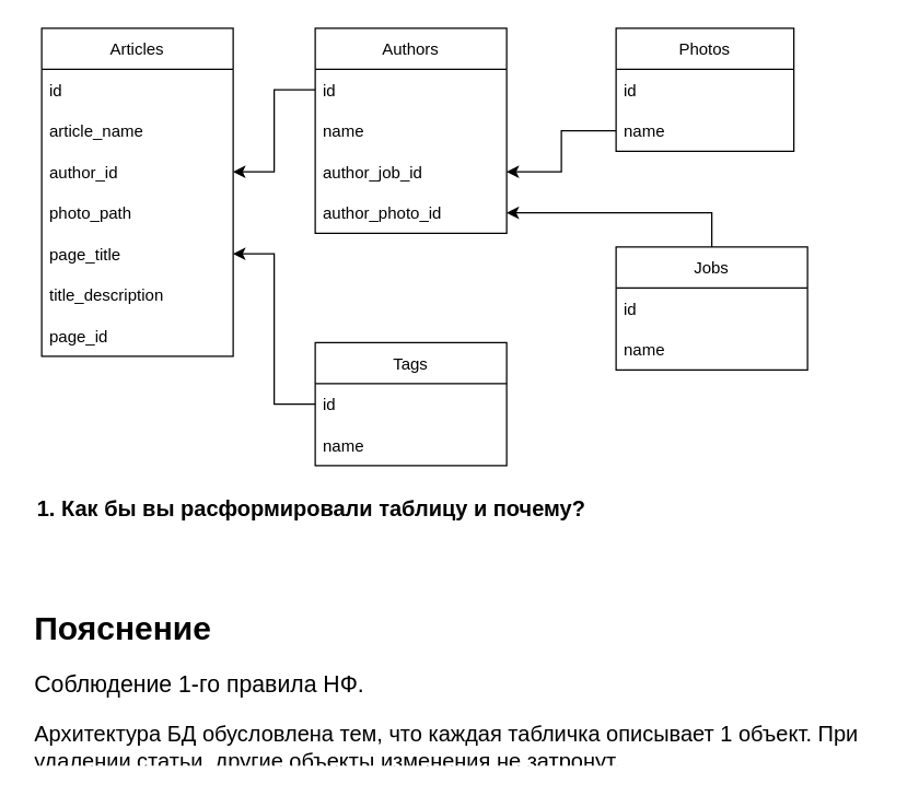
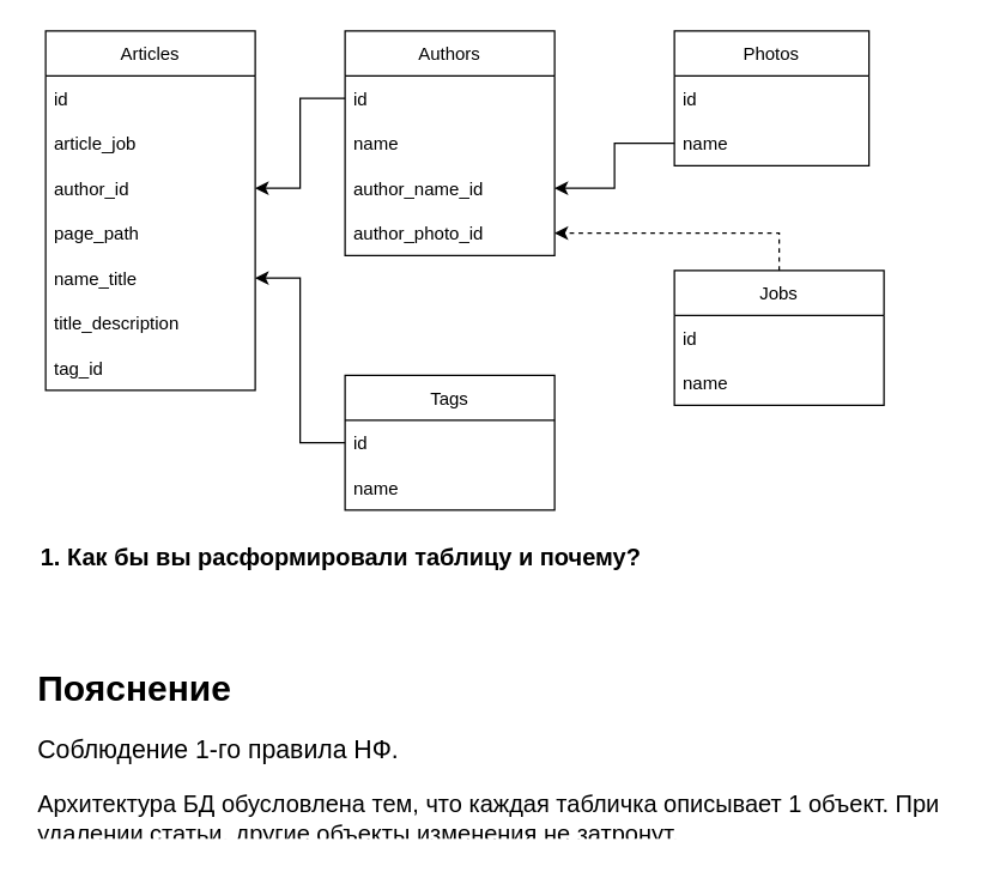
  <mxCell id="0" />
  <mxCell id="1" parent="0" />
  <mxCell id="2" value="Articles" style="swimlane;fontStyle=0;childLayout=stackLayout;horizontal=1;startSize=30;horizontalStack=0;resizeParent=1;resizeParentMax=0;resizeLast=0;collapsible=1;marginBottom=0;" parent="1" vertex="1"><mxGeometry x="30" y="20" width="140" height="240" as="geometry" /></mxCell>
  <mxCell id="3" value="id" style="text;strokeColor=none;fillColor=none;align=left;verticalAlign=middle;spacingLeft=4;spacingRight=4;overflow=hidden;points=[[0,0.5],[1,0.5]];portConstraint=eastwest;rotatable=0;" parent="2" vertex="1"><mxGeometry y="30" width="140" height="30" as="geometry" /></mxCell>
- <mxCell id="4" value="article_name" style="text;strokeColor=none;fillColor=none;align=left;verticalAlign=middle;spacingLeft=4;spacingRight=4;overflow=hidden;points=[[0,0.5],[1,0.5]];portConstraint=eastwest;rotatable=0;" parent="2" vertex="1"><mxGeometry y="60" width="140" height="30" as="geometry" /></mxCell>
+ <mxCell id="4" value="article_job" style="text;strokeColor=none;fillColor=none;align=left;verticalAlign=middle;spacingLeft=4;spacingRight=4;overflow=hidden;points=[[0,0.5],[1,0.5]];portConstraint=eastwest;rotatable=0;" parent="2" vertex="1"><mxGeometry y="60" width="140" height="30" as="geometry" /></mxCell>
  <mxCell id="5" value="author_id" style="text;strokeColor=none;fillColor=none;align=left;verticalAlign=middle;spacingLeft=4;spacingRight=4;overflow=hidden;points=[[0,0.5],[1,0.5]];portConstraint=eastwest;rotatable=0;" parent="2" vertex="1"><mxGeometry y="90" width="140" height="30" as="geometry" /></mxCell>
- <mxCell id="6" value="photo_path" style="text;strokeColor=none;fillColor=none;align=left;verticalAlign=middle;spacingLeft=4;spacingRight=4;overflow=hidden;points=[[0,0.5],[1,0.5]];portConstraint=eastwest;rotatable=0;" parent="2" vertex="1"><mxGeometry y="120" width="140" height="30" as="geometry" /></mxCell>
- <mxCell id="7" value="page_title" style="text;strokeColor=none;fillColor=none;align=left;verticalAlign=middle;spacingLeft=4;spacingRight=4;overflow=hidden;points=[[0,0.5],[1,0.5]];portConstraint=eastwest;rotatable=0;" parent="2" vertex="1"><mxGeometry y="150" width="140" height="30" as="geometry" /></mxCell>
+ <mxCell id="6" value="page_path" style="text;strokeColor=none;fillColor=none;align=left;verticalAlign=middle;spacingLeft=4;spacingRight=4;overflow=hidden;points=[[0,0.5],[1,0.5]];portConstraint=eastwest;rotatable=0;" parent="2" vertex="1"><mxGeometry y="120" width="140" height="30" as="geometry" /></mxCell>
+ <mxCell id="7" value="name_title" style="text;strokeColor=none;fillColor=none;align=left;verticalAlign=middle;spacingLeft=4;spacingRight=4;overflow=hidden;points=[[0,0.5],[1,0.5]];portConstraint=eastwest;rotatable=0;" parent="2" vertex="1"><mxGeometry y="150" width="140" height="30" as="geometry" /></mxCell>
  <mxCell id="8" value="title_description" style="text;strokeColor=none;fillColor=none;align=left;verticalAlign=middle;spacingLeft=4;spacingRight=4;overflow=hidden;points=[[0,0.5],[1,0.5]];portConstraint=eastwest;rotatable=0;" parent="2" vertex="1"><mxGeometry y="180" width="140" height="30" as="geometry" /></mxCell>
- <mxCell id="9" value="page_id" style="text;strokeColor=none;fillColor=none;align=left;verticalAlign=middle;spacingLeft=4;spacingRight=4;overflow=hidden;points=[[0,0.5],[1,0.5]];portConstraint=eastwest;rotatable=0;" parent="2" vertex="1"><mxGeometry y="210" width="140" height="30" as="geometry" /></mxCell>
+ <mxCell id="9" value="tag_id" style="text;strokeColor=none;fillColor=none;align=left;verticalAlign=middle;spacingLeft=4;spacingRight=4;overflow=hidden;points=[[0,0.5],[1,0.5]];portConstraint=eastwest;rotatable=0;" parent="2" vertex="1"><mxGeometry y="210" width="140" height="30" as="geometry" /></mxCell>
  <mxCell id="10" value="Authors" style="swimlane;fontStyle=0;childLayout=stackLayout;horizontal=1;startSize=30;horizontalStack=0;resizeParent=1;resizeParentMax=0;resizeLast=0;collapsible=1;marginBottom=0;" parent="1" vertex="1"><mxGeometry x="230" y="20" width="140" height="150" as="geometry" /></mxCell>
  <mxCell id="11" value="id" style="text;strokeColor=none;fillColor=none;align=left;verticalAlign=middle;spacingLeft=4;spacingRight=4;overflow=hidden;points=[[0,0.5],[1,0.5]];portConstraint=eastwest;rotatable=0;" parent="10" vertex="1"><mxGeometry y="30" width="140" height="30" as="geometry" /></mxCell>
  <mxCell id="12" value="name" style="text;strokeColor=none;fillColor=none;align=left;verticalAlign=middle;spacingLeft=4;spacingRight=4;overflow=hidden;points=[[0,0.5],[1,0.5]];portConstraint=eastwest;rotatable=0;" parent="10" vertex="1"><mxGeometry y="60" width="140" height="30" as="geometry" /></mxCell>
- <mxCell id="13" value="author_job_id" style="text;strokeColor=none;fillColor=none;align=left;verticalAlign=middle;spacingLeft=4;spacingRight=4;overflow=hidden;points=[[0,0.5],[1,0.5]];portConstraint=eastwest;rotatable=0;" parent="10" vertex="1"><mxGeometry y="90" width="140" height="30" as="geometry" /></mxCell>
+ <mxCell id="13" value="author_name_id" style="text;strokeColor=none;fillColor=none;align=left;verticalAlign=middle;spacingLeft=4;spacingRight=4;overflow=hidden;points=[[0,0.5],[1,0.5]];portConstraint=eastwest;rotatable=0;" parent="10" vertex="1"><mxGeometry y="90" width="140" height="30" as="geometry" /></mxCell>
  <mxCell id="14" value="author_photo_id" style="text;strokeColor=none;fillColor=none;align=left;verticalAlign=middle;spacingLeft=4;spacingRight=4;overflow=hidden;points=[[0,0.5],[1,0.5]];portConstraint=eastwest;rotatable=0;" parent="10" vertex="1"><mxGeometry y="120" width="140" height="30" as="geometry" /></mxCell>
- <mxCell id="15" style="edgeStyle=orthogonalEdgeStyle;rounded=0;orthogonalLoop=1;jettySize=auto;html=1;exitX=0.5;exitY=0;exitDx=0;exitDy=0;" parent="1" source="16" target="14" edge="1"><mxGeometry relative="1" as="geometry" /></mxCell>
+ <mxCell id="15" style="edgeStyle=orthogonalEdgeStyle;rounded=0;orthogonalLoop=1;jettySize=auto;html=1;exitX=0.5;exitY=0;exitDx=0;exitDy=0;dashed=1;" parent="1" source="16" target="14" edge="1"><mxGeometry relative="1" as="geometry" /></mxCell>
  <mxCell id="16" value="Jobs" style="swimlane;fontStyle=0;childLayout=stackLayout;horizontal=1;startSize=30;horizontalStack=0;resizeParent=1;resizeParentMax=0;resizeLast=0;collapsible=1;marginBottom=0;" parent="1" vertex="1"><mxGeometry x="450" y="180" width="140" height="90" as="geometry" /></mxCell>
  <mxCell id="17" value="id" style="text;strokeColor=none;fillColor=none;align=left;verticalAlign=middle;spacingLeft=4;spacingRight=4;overflow=hidden;points=[[0,0.5],[1,0.5]];portConstraint=eastwest;rotatable=0;" parent="16" vertex="1"><mxGeometry y="30" width="140" height="30" as="geometry" /></mxCell>
  <mxCell id="18" value="name" style="text;strokeColor=none;fillColor=none;align=left;verticalAlign=middle;spacingLeft=4;spacingRight=4;overflow=hidden;points=[[0,0.5],[1,0.5]];portConstraint=eastwest;rotatable=0;" parent="16" vertex="1"><mxGeometry y="60" width="140" height="30" as="geometry" /></mxCell>
  <mxCell id="19" value="Tags" style="swimlane;fontStyle=0;childLayout=stackLayout;horizontal=1;startSize=30;horizontalStack=0;resizeParent=1;resizeParentMax=0;resizeLast=0;collapsible=1;marginBottom=0;" parent="1" vertex="1"><mxGeometry x="230" y="250" width="140" height="90" as="geometry" /></mxCell>
  <mxCell id="20" value="id" style="text;strokeColor=none;fillColor=none;align=left;verticalAlign=middle;spacingLeft=4;spacingRight=4;overflow=hidden;points=[[0,0.5],[1,0.5]];portConstraint=eastwest;rotatable=0;" parent="19" vertex="1"><mxGeometry y="30" width="140" height="30" as="geometry" /></mxCell>
  <mxCell id="21" value="name" style="text;strokeColor=none;fillColor=none;align=left;verticalAlign=middle;spacingLeft=4;spacingRight=4;overflow=hidden;points=[[0,0.5],[1,0.5]];portConstraint=eastwest;rotatable=0;" parent="19" vertex="1"><mxGeometry y="60" width="140" height="30" as="geometry" /></mxCell>
  <mxCell id="22" style="edgeStyle=orthogonalEdgeStyle;rounded=0;orthogonalLoop=1;jettySize=auto;html=1;exitX=0;exitY=0.5;exitDx=0;exitDy=0;entryX=1;entryY=0.5;entryDx=0;entryDy=0;" parent="1" source="11" target="5" edge="1"><mxGeometry relative="1" as="geometry" /></mxCell>
  <mxCell id="23" style="edgeStyle=orthogonalEdgeStyle;rounded=0;orthogonalLoop=1;jettySize=auto;html=1;exitX=0;exitY=0.5;exitDx=0;exitDy=0;entryX=1;entryY=0.5;entryDx=0;entryDy=0;" parent="1" source="20" target="7" edge="1"><mxGeometry relative="1" as="geometry" /></mxCell>
  <mxCell id="24" value="Photos" style="swimlane;fontStyle=0;childLayout=stackLayout;horizontal=1;startSize=30;horizontalStack=0;resizeParent=1;resizeParentMax=0;resizeLast=0;collapsible=1;marginBottom=0;" parent="1" vertex="1"><mxGeometry x="450" y="20" width="130" height="90" as="geometry" /></mxCell>
  <mxCell id="25" value="id" style="text;strokeColor=none;fillColor=none;align=left;verticalAlign=middle;spacingLeft=4;spacingRight=4;overflow=hidden;points=[[0,0.5],[1,0.5]];portConstraint=eastwest;rotatable=0;" parent="24" vertex="1"><mxGeometry y="30" width="130" height="30" as="geometry" /></mxCell>
  <mxCell id="26" value="name" style="text;strokeColor=none;fillColor=none;align=left;verticalAlign=middle;spacingLeft=4;spacingRight=4;overflow=hidden;points=[[0,0.5],[1,0.5]];portConstraint=eastwest;rotatable=0;" parent="24" vertex="1"><mxGeometry y="60" width="130" height="30" as="geometry" /></mxCell>
  <mxCell id="27" style="edgeStyle=orthogonalEdgeStyle;rounded=0;orthogonalLoop=1;jettySize=auto;html=1;exitX=0;exitY=0.5;exitDx=0;exitDy=0;entryX=1;entryY=0.5;entryDx=0;entryDy=0;" parent="1" source="26" target="13" edge="1"><mxGeometry relative="1" as="geometry" /></mxCell>
  <mxCell id="28" value="&lt;h1&gt;Пояснение&lt;/h1&gt;&lt;div&gt;&lt;font style=&quot;font-size: 17px;&quot;&gt;Соблюдение 1-го правила НФ.&lt;/font&gt;&lt;/div&gt;&lt;p style=&quot;font-size: 16px;&quot;&gt;Архитектура БД обусловлена тем, что каждая табличка описывает 1 объект. При удалении статьи, другие объекты изменения не затронут.&lt;/p&gt;&lt;p style=&quot;font-size: 16px;&quot;&gt;&lt;br&gt;&lt;/p&gt;" style="text;html=1;strokeColor=none;fillColor=none;spacing=5;spacingTop=-20;whiteSpace=wrap;overflow=hidden;rounded=0;" parent="1" vertex="1"><mxGeometry x="20" y="440" width="630" height="120" as="geometry" /></mxCell>
  <mxCell id="29" value="&lt;span data-sheets-userformat=&quot;{&amp;quot;2&amp;quot;:25089,&amp;quot;3&amp;quot;:{&amp;quot;1&amp;quot;:0},&amp;quot;12&amp;quot;:0,&amp;quot;16&amp;quot;:12,&amp;quot;17&amp;quot;:1}&quot; data-sheets-value=&quot;{&amp;quot;1&amp;quot;:2,&amp;quot;2&amp;quot;:&amp;quot;1. Как бы вы расформировали эту таблицу и почему?&amp;quot;}&quot; style=&quot;font-size:12pt;font-family:Arial;font-weight:bold;font-style:normal;&quot;&gt;1. Как бы вы расформировали таблицу и почему?&lt;/span&gt;" style="text;whiteSpace=wrap;html=1;fontSize=16;" vertex="1" parent="1"><mxGeometry x="25" y="355" width="460" height="30" as="geometry" /></mxCell>
